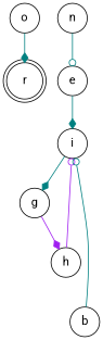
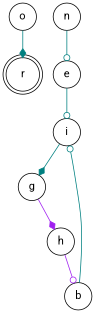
  digraph {
    fontname=Roboto
    node [color=black fontname=Roboto shape=circle]
    edge [arrowhead=odot color=teal fontname=Roboto]
    r [shape=doublecircle]
    n
    e
    i
    g
    h
    b
    o
    n -> e
-   e -> i [arrowhead=diamond]
+   e -> i
    i -> g [arrowhead=diamond]
    g -> h [arrowhead=diamond color=purple]
-   h -> i [color=purple]
+   h -> b [color=purple]
    b -> i
    o -> r [arrowhead=diamond]
  }
